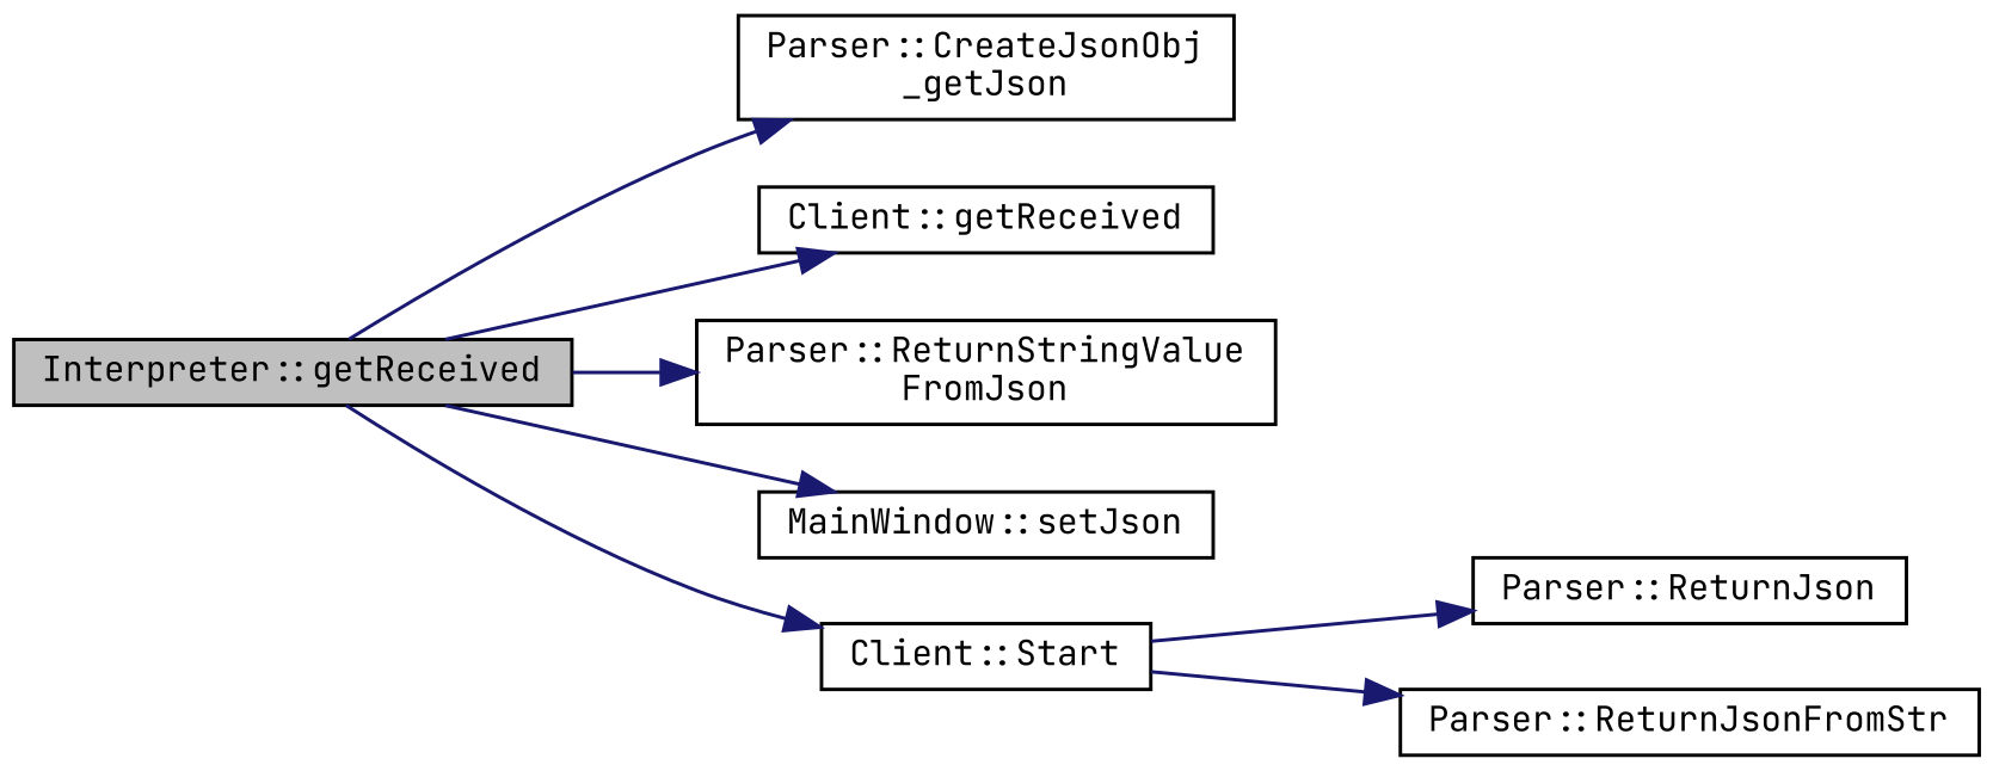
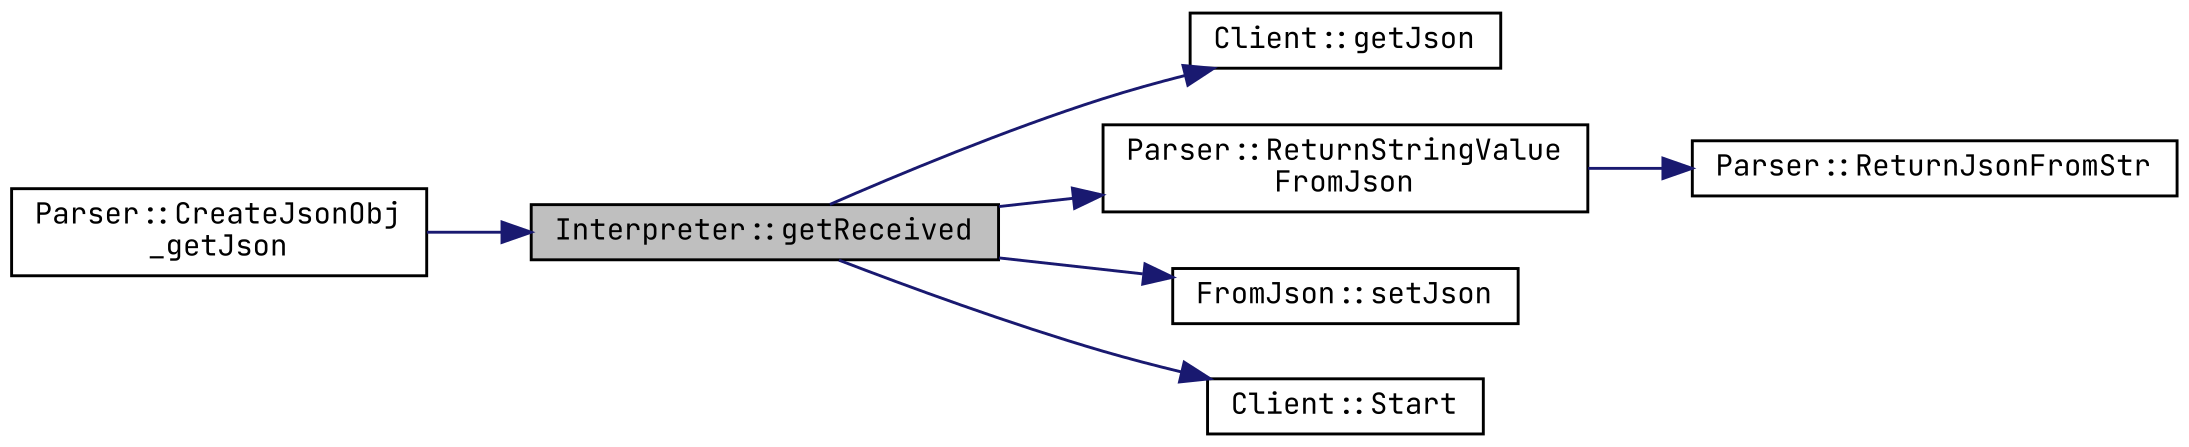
  digraph {
    fontname="JetBrains Mono"
    rankdir=LR
    node [color=black fillcolor=white fontname="JetBrains Mono" fontsize=10 shape=record style=filled]
    edge [color=midnightblue fontname="JetBrains Mono" fontsize=10 labelfontname=Helvetica labelfontsize=10 style=solid]
    n1 [fillcolor=grey75 fontcolor=black height=0.2 label="Interpreter::getReceived" width=0.4]
    n2 [height=0.2 label="Parser::CreateJsonObj\l_getJson" width=0.4]
-   n3 [height=0.2 label="Client::getReceived" width=0.4]
+   n3 [height=0.2 label="Client::getJson" width=0.4]
    n4 [height=0.2 label="Parser::ReturnStringValue\lFromJson" width=0.4]
-   n5 [height=0.2 label="MainWindow::setJson" width=0.4]
+   n5 [height=0.2 label="FromJson::setJson" width=0.4]
    n6 [height=0.2 label="Client::Start" width=0.4]
-   n7 [height=0.2 label="Parser::ReturnJson" width=0.4]
    n8 [height=0.2 label="Parser::ReturnJsonFromStr" width=0.4]
-   n1 -> n2
+   n2 -> n1
    n1 -> n3
    n1 -> n4
    n1 -> n5
    n1 -> n6
-   n6 -> n7
-   n6 -> n8
+   n4 -> n8
  }
